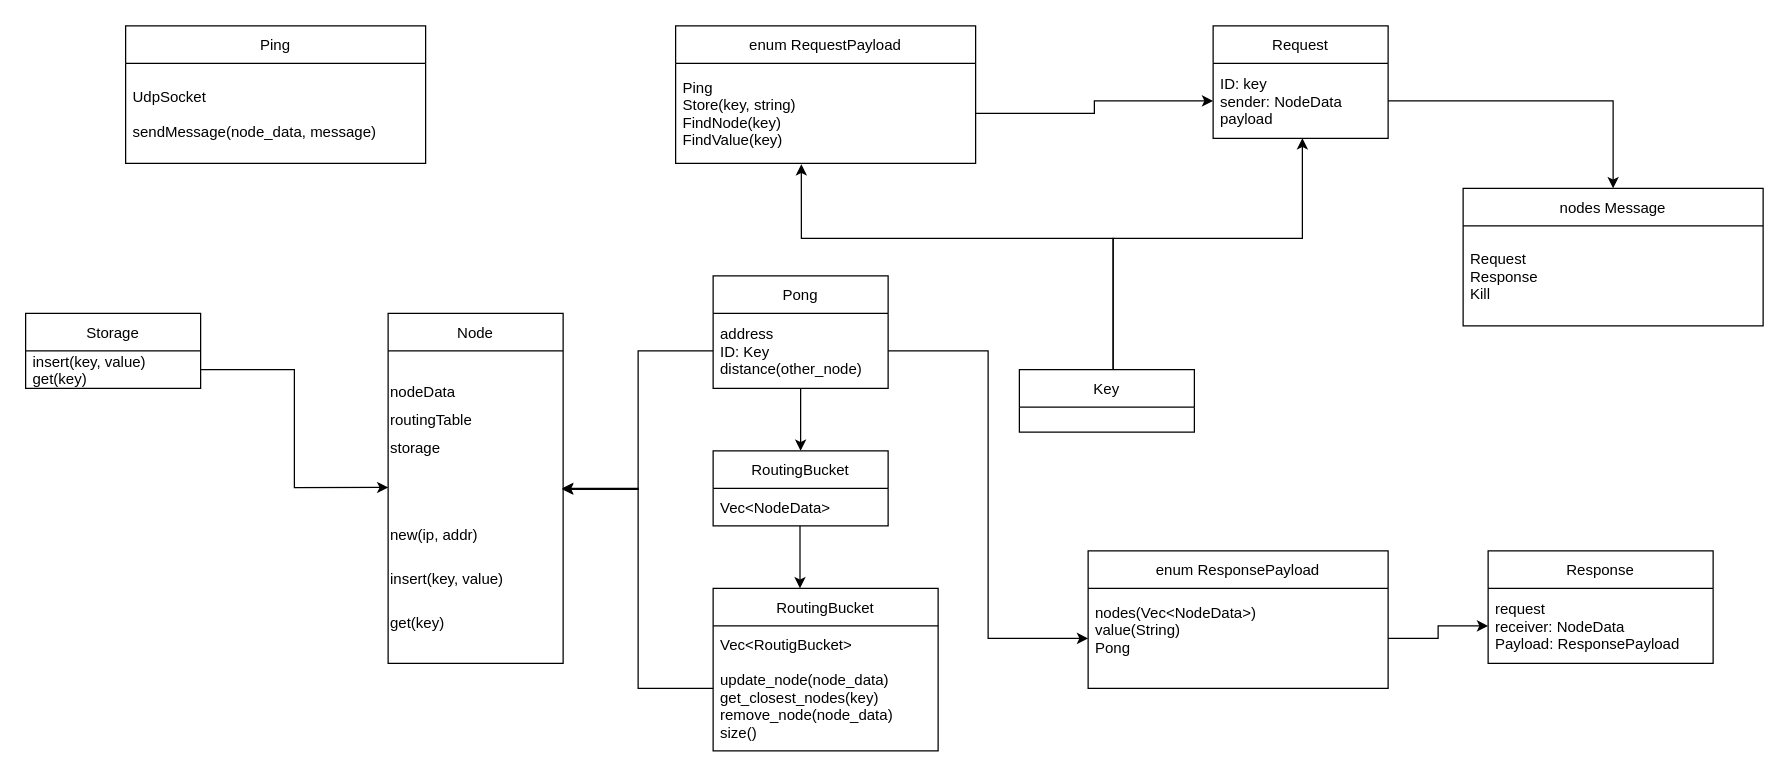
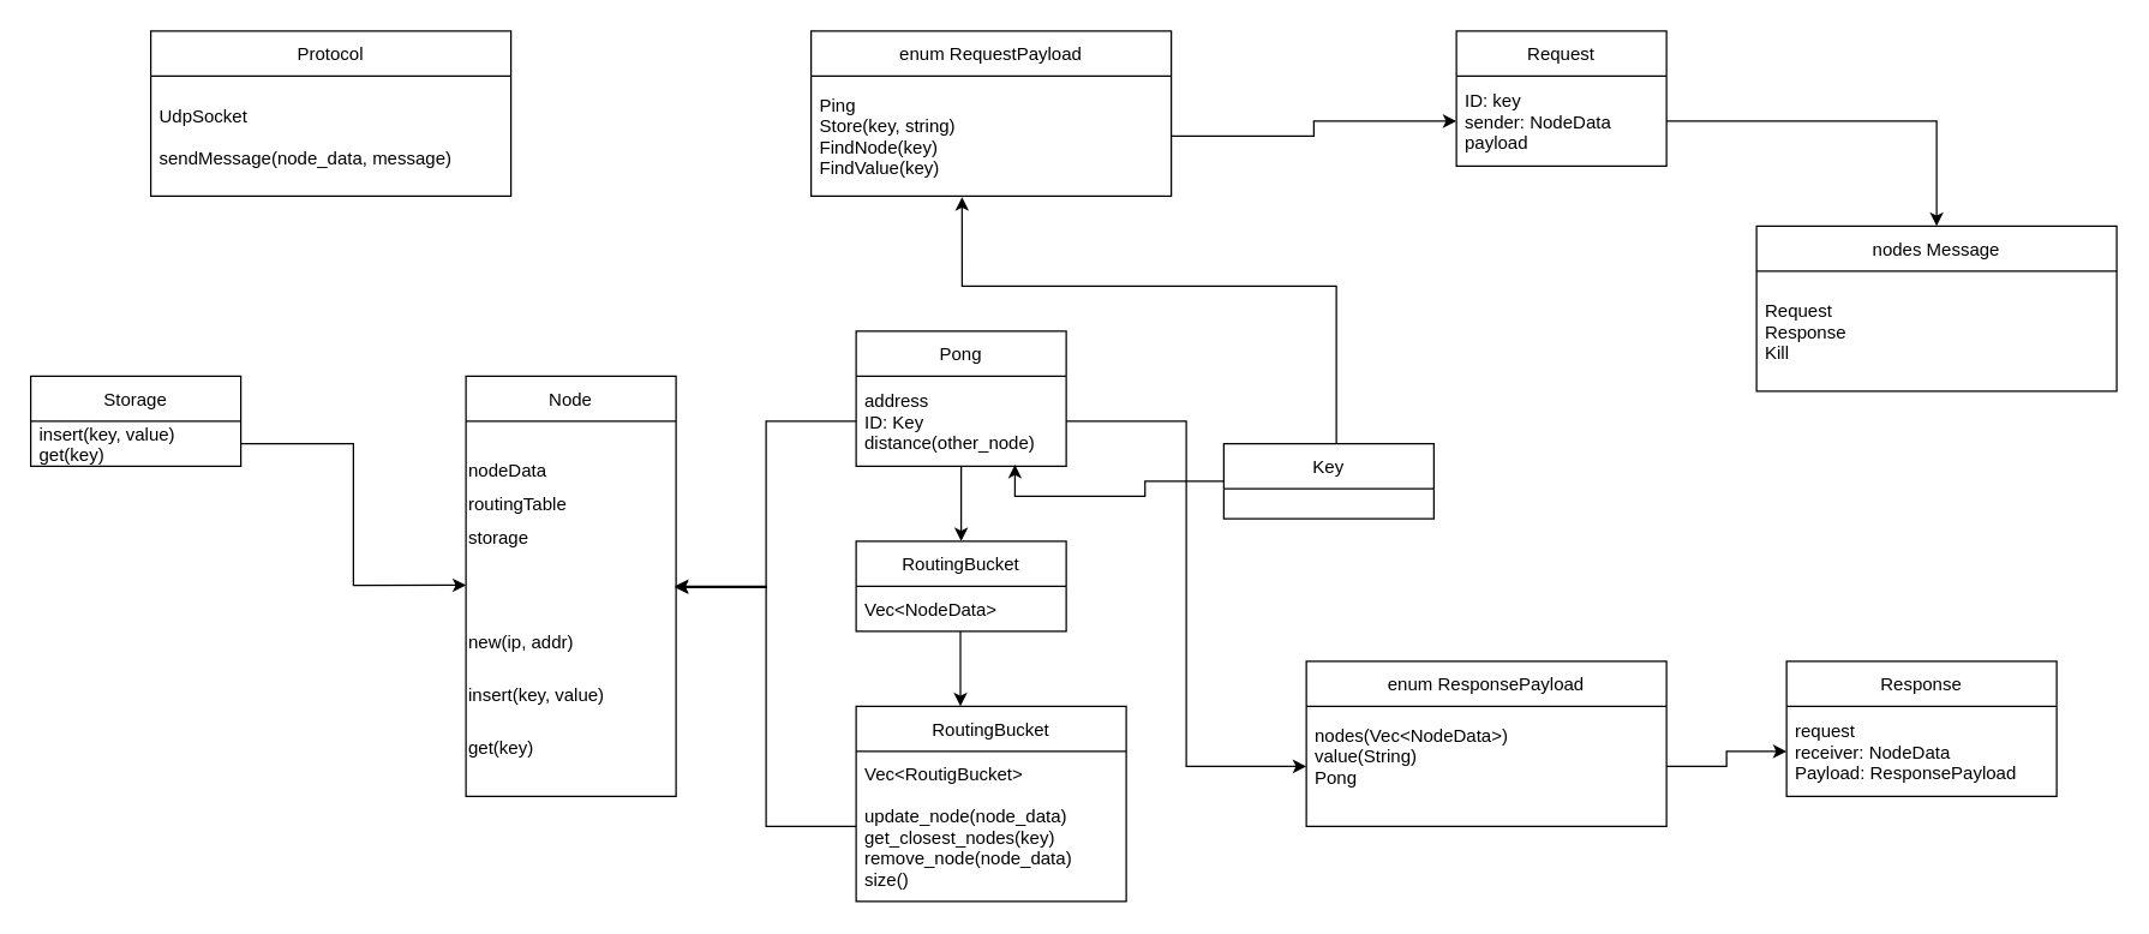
  <mxCell id="0" />
  <mxCell id="1" parent="0" />
  <mxCell id="2" value="Node" style="swimlane;fontStyle=0;childLayout=stackLayout;horizontal=1;startSize=30;horizontalStack=0;resizeParent=1;resizeParentMax=0;resizeLast=0;collapsible=1;marginBottom=0;" parent="1" vertex="1"><mxGeometry x="310" y="250" width="140" height="280" as="geometry" /></mxCell>
  <mxCell id="3" value="&lt;p style=&quot;line-height: 1.9;&quot;&gt;nodeData&lt;br&gt;routingTable&lt;br&gt;storage&lt;/p&gt;&lt;p style=&quot;line-height: 1.9;&quot;&gt;&lt;br&gt;&lt;/p&gt;&lt;p style=&quot;line-height: 1.9;&quot;&gt;new(ip, addr)&lt;/p&gt;&lt;p style=&quot;line-height: 1.9;&quot;&gt;insert(key, value)&lt;/p&gt;&lt;p style=&quot;line-height: 1.9;&quot;&gt;get(key)&lt;/p&gt;" style="text;html=1;align=left;verticalAlign=middle;resizable=0;points=[];autosize=1;strokeColor=none;fillColor=none;" parent="2" vertex="1"><mxGeometry y="30" width="140" height="250" as="geometry" /></mxCell>
  <mxCell id="4" value="Pong" style="swimlane;fontStyle=0;childLayout=stackLayout;horizontal=1;startSize=30;horizontalStack=0;resizeParent=1;resizeParentMax=0;resizeLast=0;collapsible=1;marginBottom=0;" parent="1" vertex="1"><mxGeometry x="570" y="220" width="140" height="90" as="geometry" /></mxCell>
  <mxCell id="5" value="address&#10;ID: Key&#10;distance(other_node)" style="text;strokeColor=none;fillColor=none;align=left;verticalAlign=middle;spacingLeft=4;spacingRight=4;overflow=hidden;points=[[0,0.5],[1,0.5]];portConstraint=eastwest;rotatable=0;" parent="4" vertex="1"><mxGeometry y="30" width="140" height="60" as="geometry" /></mxCell>
  <mxCell id="6" value="RoutingBucket" style="swimlane;fontStyle=0;childLayout=stackLayout;horizontal=1;startSize=30;horizontalStack=0;resizeParent=1;resizeParentMax=0;resizeLast=0;collapsible=1;marginBottom=0;" parent="1" vertex="1"><mxGeometry x="570" y="360" width="140" height="60" as="geometry" /></mxCell>
  <mxCell id="7" value="Vec&lt;NodeData&gt;" style="text;strokeColor=none;fillColor=none;align=left;verticalAlign=middle;spacingLeft=4;spacingRight=4;overflow=hidden;points=[[0,0.5],[1,0.5]];portConstraint=eastwest;rotatable=0;" parent="6" vertex="1"><mxGeometry y="30" width="140" height="30" as="geometry" /></mxCell>
  <mxCell id="8" value="" style="endArrow=classic;html=1;rounded=0;entryX=0.5;entryY=0;entryDx=0;entryDy=0;" parent="1" target="6" edge="1"><mxGeometry width="50" height="50" relative="1" as="geometry"><mxPoint x="640" y="310" as="sourcePoint" /><mxPoint x="520" y="331.2" as="targetPoint" /></mxGeometry></mxCell>
  <mxCell id="9" value="RoutingBucket" style="swimlane;fontStyle=0;childLayout=stackLayout;horizontal=1;startSize=30;horizontalStack=0;resizeParent=1;resizeParentMax=0;resizeLast=0;collapsible=1;marginBottom=0;" parent="1" vertex="1"><mxGeometry x="570" y="470" width="180" height="130" as="geometry" /></mxCell>
  <mxCell id="10" value="Vec&lt;RoutigBucket&gt;&#10;&#10;update_node(node_data)&#10;get_closest_nodes(key)&#10;remove_node(node_data)&#10;size()" style="text;strokeColor=none;fillColor=none;align=left;verticalAlign=middle;spacingLeft=4;spacingRight=4;overflow=hidden;points=[[0,0.5],[1,0.5]];portConstraint=eastwest;rotatable=0;" parent="9" vertex="1"><mxGeometry y="30" width="180" height="100" as="geometry" /></mxCell>
  <mxCell id="11" value="" style="endArrow=classic;html=1;rounded=0;entryX=0.5;entryY=0;entryDx=0;entryDy=0;" parent="1" edge="1"><mxGeometry width="50" height="50" relative="1" as="geometry"><mxPoint x="639.5" y="420" as="sourcePoint" /><mxPoint x="639.5" y="470" as="targetPoint" /></mxGeometry></mxCell>
  <mxCell id="12" style="edgeStyle=orthogonalEdgeStyle;rounded=0;orthogonalLoop=1;jettySize=auto;html=1;exitX=0;exitY=0.5;exitDx=0;exitDy=0;entryX=0.994;entryY=0.44;entryDx=0;entryDy=0;entryPerimeter=0;" parent="1" source="10" target="3" edge="1"><mxGeometry relative="1" as="geometry" /></mxCell>
  <mxCell id="13" style="edgeStyle=orthogonalEdgeStyle;rounded=0;orthogonalLoop=1;jettySize=auto;html=1;entryX=0.994;entryY=0.443;entryDx=0;entryDy=0;entryPerimeter=0;" parent="1" source="5" target="3" edge="1"><mxGeometry relative="1" as="geometry" /></mxCell>
  <mxCell id="14" value="Storage" style="swimlane;fontStyle=0;childLayout=stackLayout;horizontal=1;startSize=30;horizontalStack=0;resizeParent=1;resizeParentMax=0;resizeLast=0;collapsible=1;marginBottom=0;" parent="1" vertex="1"><mxGeometry x="20" y="250" width="140" height="60" as="geometry" /></mxCell>
  <mxCell id="15" value="insert(key, value)&#10;get(key)" style="text;strokeColor=none;fillColor=none;align=left;verticalAlign=middle;spacingLeft=4;spacingRight=4;overflow=hidden;points=[[0,0.5],[1,0.5]];portConstraint=eastwest;rotatable=0;" parent="14" vertex="1"><mxGeometry y="30" width="140" height="30" as="geometry" /></mxCell>
  <mxCell id="16" style="edgeStyle=orthogonalEdgeStyle;rounded=0;orthogonalLoop=1;jettySize=auto;html=1;entryX=0.001;entryY=0.437;entryDx=0;entryDy=0;entryPerimeter=0;" parent="1" source="15" target="3" edge="1"><mxGeometry relative="1" as="geometry" /></mxCell>
+ <mxCell id="17" style="edgeStyle=orthogonalEdgeStyle;rounded=0;orthogonalLoop=1;jettySize=auto;html=1;entryX=0.756;entryY=0.983;entryDx=0;entryDy=0;entryPerimeter=0;" edge="1" parent="1" source="20" target="5"><mxGeometry relative="1" as="geometry" /></mxCell>
  <mxCell id="18" style="edgeStyle=orthogonalEdgeStyle;rounded=0;orthogonalLoop=1;jettySize=auto;html=1;entryX=0.419;entryY=1.008;entryDx=0;entryDy=0;entryPerimeter=0;" edge="1" parent="1" source="20" target="24"><mxGeometry relative="1" as="geometry"><Array as="points"><mxPoint x="890" y="190" /><mxPoint x="641" y="190" /></Array></mxGeometry></mxCell>
- <mxCell id="19" style="edgeStyle=orthogonalEdgeStyle;rounded=0;orthogonalLoop=1;jettySize=auto;html=1;entryX=0.51;entryY=0.997;entryDx=0;entryDy=0;entryPerimeter=0;" edge="1" parent="1" source="20" target="26"><mxGeometry relative="1" as="geometry"><Array as="points"><mxPoint x="890" y="190" /><mxPoint x="1041" y="190" /></Array></mxGeometry></mxCell>
  <mxCell id="20" value="Key" style="swimlane;fontStyle=0;childLayout=stackLayout;horizontal=1;startSize=30;horizontalStack=0;resizeParent=1;resizeParentMax=0;resizeLast=0;collapsible=1;marginBottom=0;" parent="1" vertex="1"><mxGeometry x="815" y="295" width="140" height="50" as="geometry" /></mxCell>
- <mxCell id="21" value="Ping" style="swimlane;fontStyle=0;childLayout=stackLayout;horizontal=1;startSize=30;horizontalStack=0;resizeParent=1;resizeParentMax=0;resizeLast=0;collapsible=1;marginBottom=0;" parent="1" vertex="1"><mxGeometry x="100" y="20" width="240" height="110" as="geometry" /></mxCell>
+ <mxCell id="21" value="Protocol" style="swimlane;fontStyle=0;childLayout=stackLayout;horizontal=1;startSize=30;horizontalStack=0;resizeParent=1;resizeParentMax=0;resizeLast=0;collapsible=1;marginBottom=0;" parent="1" vertex="1"><mxGeometry x="100" y="20" width="240" height="110" as="geometry" /></mxCell>
  <mxCell id="22" value="UdpSocket&#10;&#10;sendMessage(node_data, message)" style="text;strokeColor=none;fillColor=none;align=left;verticalAlign=middle;spacingLeft=4;spacingRight=4;overflow=hidden;points=[[0,0.5],[1,0.5]];portConstraint=eastwest;rotatable=0;" parent="21" vertex="1"><mxGeometry y="30" width="240" height="80" as="geometry" /></mxCell>
  <mxCell id="23" value="enum RequestPayload" style="swimlane;fontStyle=0;childLayout=stackLayout;horizontal=1;startSize=30;horizontalStack=0;resizeParent=1;resizeParentMax=0;resizeLast=0;collapsible=1;marginBottom=0;" vertex="1" parent="1"><mxGeometry x="540" y="20" width="240" height="110" as="geometry" /></mxCell>
  <mxCell id="24" value="Ping&#10;Store(key, string)&#10;FindNode(key)&#10;FindValue(key)" style="text;strokeColor=none;fillColor=none;align=left;verticalAlign=middle;spacingLeft=4;spacingRight=4;overflow=hidden;points=[[0,0.5],[1,0.5]];portConstraint=eastwest;rotatable=0;" vertex="1" parent="23"><mxGeometry y="30" width="240" height="80" as="geometry" /></mxCell>
  <mxCell id="25" value="Request" style="swimlane;fontStyle=0;childLayout=stackLayout;horizontal=1;startSize=30;horizontalStack=0;resizeParent=1;resizeParentMax=0;resizeLast=0;collapsible=1;marginBottom=0;" vertex="1" parent="1"><mxGeometry x="970" y="20" width="140" height="90" as="geometry" /></mxCell>
  <mxCell id="26" value="ID: key&#10;sender: NodeData&#10;payload" style="text;strokeColor=none;fillColor=none;align=left;verticalAlign=middle;spacingLeft=4;spacingRight=4;overflow=hidden;points=[[0,0.5],[1,0.5]];portConstraint=eastwest;rotatable=0;" vertex="1" parent="25"><mxGeometry y="30" width="140" height="60" as="geometry" /></mxCell>
  <mxCell id="27" style="edgeStyle=orthogonalEdgeStyle;rounded=0;orthogonalLoop=1;jettySize=auto;html=1;entryX=0;entryY=0.5;entryDx=0;entryDy=0;" edge="1" parent="1" source="24" target="26"><mxGeometry relative="1" as="geometry" /></mxCell>
  <mxCell id="28" value="enum ResponsePayload" style="swimlane;fontStyle=0;childLayout=stackLayout;horizontal=1;startSize=30;horizontalStack=0;resizeParent=1;resizeParentMax=0;resizeLast=0;collapsible=1;marginBottom=0;" vertex="1" parent="1"><mxGeometry x="870" y="440" width="240" height="110" as="geometry" /></mxCell>
  <mxCell id="29" value="nodes(Vec&lt;NodeData&gt;)&#10;value(String)&#10;Pong&#10;" style="text;strokeColor=none;fillColor=none;align=left;verticalAlign=middle;spacingLeft=4;spacingRight=4;overflow=hidden;points=[[0,0.5],[1,0.5]];portConstraint=eastwest;rotatable=0;" vertex="1" parent="28"><mxGeometry y="30" width="240" height="80" as="geometry" /></mxCell>
  <mxCell id="30" value="Response" style="swimlane;fontStyle=0;childLayout=stackLayout;horizontal=1;startSize=30;horizontalStack=0;resizeParent=1;resizeParentMax=0;resizeLast=0;collapsible=1;marginBottom=0;" vertex="1" parent="1"><mxGeometry x="1190" y="440" width="180" height="90" as="geometry" /></mxCell>
  <mxCell id="31" value="request&#10;receiver: NodeData&#10;Payload: ResponsePayload" style="text;strokeColor=none;fillColor=none;align=left;verticalAlign=middle;spacingLeft=4;spacingRight=4;overflow=hidden;points=[[0,0.5],[1,0.5]];portConstraint=eastwest;rotatable=0;" vertex="1" parent="30"><mxGeometry y="30" width="180" height="60" as="geometry" /></mxCell>
  <mxCell id="32" style="edgeStyle=orthogonalEdgeStyle;rounded=0;orthogonalLoop=1;jettySize=auto;html=1;entryX=0;entryY=0.5;entryDx=0;entryDy=0;" edge="1" parent="1" source="5" target="29"><mxGeometry relative="1" as="geometry"><Array as="points"><mxPoint x="790" y="280" /><mxPoint x="790" y="510" /></Array></mxGeometry></mxCell>
  <mxCell id="33" style="edgeStyle=orthogonalEdgeStyle;rounded=0;orthogonalLoop=1;jettySize=auto;html=1;entryX=0;entryY=0.5;entryDx=0;entryDy=0;" edge="1" parent="1" source="29" target="31"><mxGeometry relative="1" as="geometry" /></mxCell>
  <mxCell id="34" value="nodes Message" style="swimlane;fontStyle=0;childLayout=stackLayout;horizontal=1;startSize=30;horizontalStack=0;resizeParent=1;resizeParentMax=0;resizeLast=0;collapsible=1;marginBottom=0;" vertex="1" parent="1"><mxGeometry x="1170" y="150" width="240" height="110" as="geometry" /></mxCell>
  <mxCell id="35" value="Request&#10;Response&#10;Kill" style="text;strokeColor=none;fillColor=none;align=left;verticalAlign=middle;spacingLeft=4;spacingRight=4;overflow=hidden;points=[[0,0.5],[1,0.5]];portConstraint=eastwest;rotatable=0;" vertex="1" parent="34"><mxGeometry y="30" width="240" height="80" as="geometry" /></mxCell>
  <mxCell id="36" style="edgeStyle=orthogonalEdgeStyle;rounded=0;orthogonalLoop=1;jettySize=auto;html=1;" edge="1" parent="1" source="26" target="34"><mxGeometry relative="1" as="geometry" /></mxCell>
